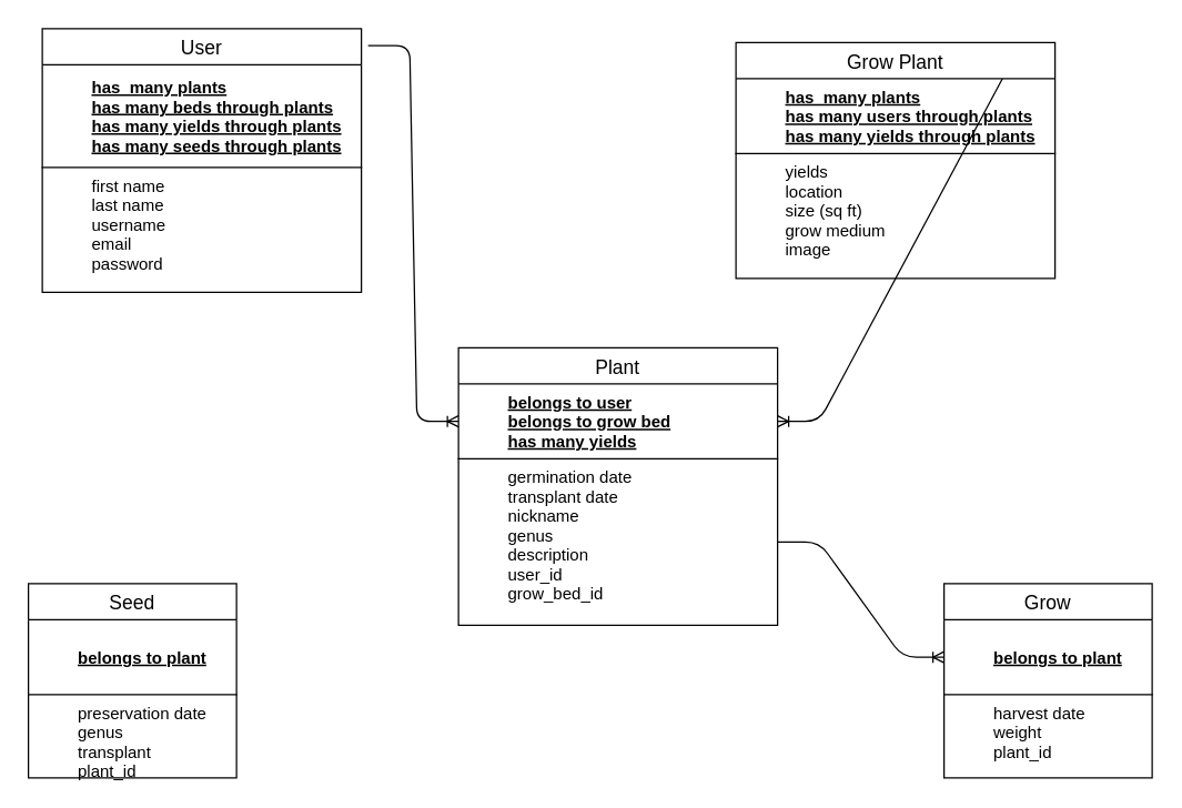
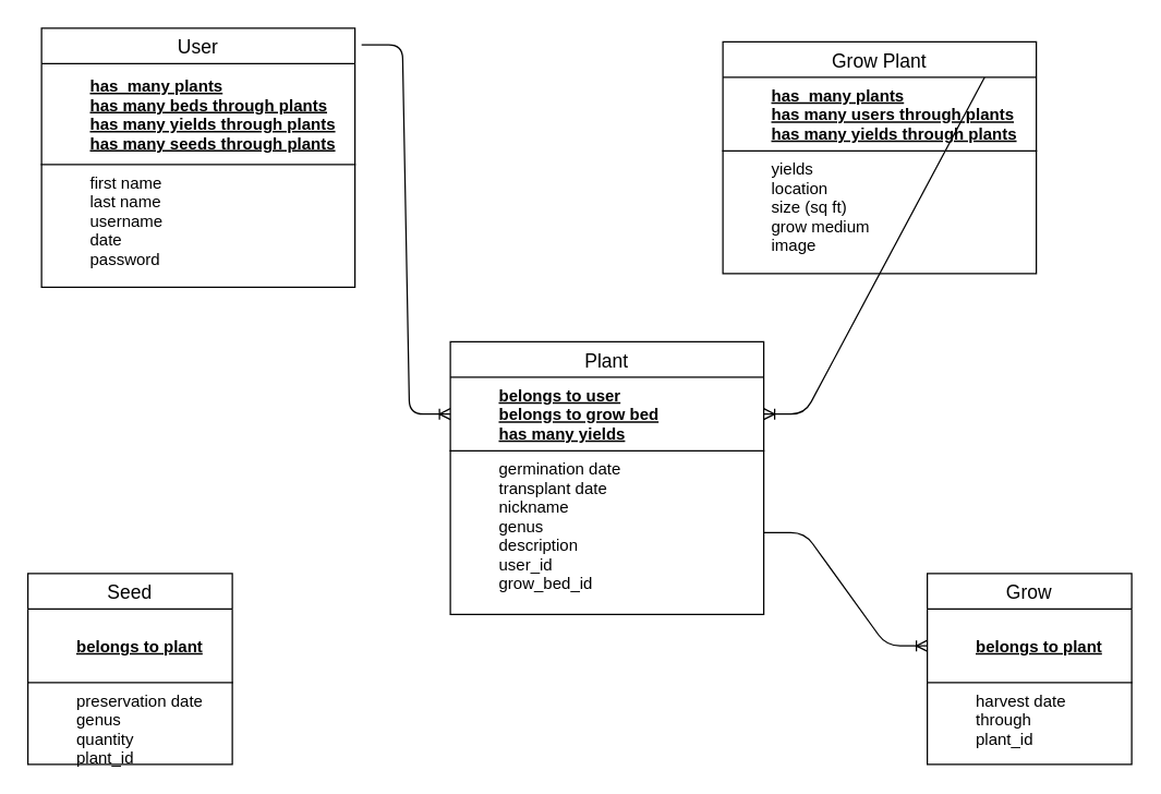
  <mxCell id="0" />
  <mxCell id="1" parent="0" />
  <mxCell id="2" value="User" style="swimlane;fontStyle=0;childLayout=stackLayout;horizontal=1;startSize=26;horizontalStack=0;resizeParent=1;resizeParentMax=0;resizeLast=0;collapsible=1;marginBottom=0;align=center;fontSize=14;" vertex="1" parent="1"><mxGeometry width="230" height="190" as="geometry" x="30" y="20" /></mxCell>
  <mxCell id="3" value="has_many plants&#10;has many beds through plants&#10;has many yields through plants&#10;has many seeds through plants" style="shape=partialRectangle;top=0;left=0;right=0;bottom=1;align=left;verticalAlign=middle;fillColor=none;spacingLeft=34;spacingRight=4;overflow=hidden;rotatable=0;points=[[0,0.5],[1,0.5]];portConstraint=eastwest;dropTarget=0;fontStyle=5;fontSize=12;" vertex="1" parent="2"><mxGeometry y="26" width="230" height="74" as="geometry" /></mxCell>
- <mxCell id="4" value="first name&#10;last name&#10;username&#10;email&#10;password" style="shape=partialRectangle;top=0;left=0;right=0;bottom=0;align=left;verticalAlign=top;fillColor=none;spacingLeft=34;spacingRight=4;overflow=hidden;rotatable=0;points=[[0,0.5],[1,0.5]];portConstraint=eastwest;dropTarget=0;fontSize=12;" vertex="1" parent="2"><mxGeometry y="100" width="230" height="90" as="geometry" /></mxCell>
+ <mxCell id="4" value="first name&#10;last name&#10;username&#10;date&#10;password" style="shape=partialRectangle;top=0;left=0;right=0;bottom=0;align=left;verticalAlign=top;fillColor=none;spacingLeft=34;spacingRight=4;overflow=hidden;rotatable=0;points=[[0,0.5],[1,0.5]];portConstraint=eastwest;dropTarget=0;fontSize=12;" vertex="1" parent="2"><mxGeometry y="100" width="230" height="90" as="geometry" /></mxCell>
  <mxCell id="5" value="" style="edgeStyle=entityRelationEdgeStyle;fontSize=12;html=1;endArrow=ERoneToMany;exitX=1.021;exitY=0.064;exitDx=0;exitDy=0;exitPerimeter=0;entryX=0;entryY=0.5;entryDx=0;entryDy=0;" edge="1" parent="1" source="2" target="18"><mxGeometry width="100" height="100" relative="1" as="geometry"><mxPoint x="150" y="350" as="sourcePoint" /><mxPoint x="250" y="250" as="targetPoint" /></mxGeometry></mxCell>
  <mxCell id="6" value="" style="edgeStyle=entityRelationEdgeStyle;fontSize=12;html=1;endArrow=ERoneToMany;exitX=0.996;exitY=0.076;exitDx=0;exitDy=0;exitPerimeter=0;" edge="1" parent="1" source="14" target="18"><mxGeometry width="100" height="100" relative="1" as="geometry"><mxPoint x="400" y="100" as="sourcePoint" /><mxPoint x="460" y="190" as="targetPoint" /></mxGeometry></mxCell>
  <mxCell id="7" value="" style="edgeStyle=entityRelationEdgeStyle;fontSize=12;html=1;endArrow=ERoneToMany;exitX=1;exitY=0.5;exitDx=0;exitDy=0;" edge="1" parent="1" source="19" target="12"><mxGeometry width="100" height="100" relative="1" as="geometry"><mxPoint x="470" y="520" as="sourcePoint" /><mxPoint x="570" y="420" as="targetPoint" /></mxGeometry></mxCell>
  <mxCell id="8" value="Seed" style="swimlane;fontStyle=0;childLayout=stackLayout;horizontal=1;startSize=26;horizontalStack=0;resizeParent=1;resizeParentMax=0;resizeLast=0;collapsible=1;marginBottom=0;align=center;fontSize=14;" vertex="1" parent="1"><mxGeometry x="20" y="420" width="150" height="140" as="geometry" /></mxCell>
  <mxCell id="9" value="belongs to plant" style="shape=partialRectangle;top=0;left=0;right=0;bottom=1;align=left;verticalAlign=middle;fillColor=none;spacingLeft=34;spacingRight=4;overflow=hidden;rotatable=0;points=[[0,0.5],[1,0.5]];portConstraint=eastwest;dropTarget=0;fontStyle=5;fontSize=12;" vertex="1" parent="8"><mxGeometry y="26" width="150" height="54" as="geometry" /></mxCell>
- <mxCell id="10" value="preservation date&#10;genus&#10;transplant&#10;plant_id" style="shape=partialRectangle;top=0;left=0;right=0;bottom=0;align=left;verticalAlign=top;fillColor=none;spacingLeft=34;spacingRight=4;overflow=hidden;rotatable=0;points=[[0,0.5],[1,0.5]];portConstraint=eastwest;dropTarget=0;fontSize=12;" vertex="1" parent="8"><mxGeometry y="80" width="150" height="60" as="geometry" /></mxCell>
+ <mxCell id="10" value="preservation date&#10;genus&#10;quantity&#10;plant_id" style="shape=partialRectangle;top=0;left=0;right=0;bottom=0;align=left;verticalAlign=top;fillColor=none;spacingLeft=34;spacingRight=4;overflow=hidden;rotatable=0;points=[[0,0.5],[1,0.5]];portConstraint=eastwest;dropTarget=0;fontSize=12;" vertex="1" parent="8"><mxGeometry y="80" width="150" height="60" as="geometry" /></mxCell>
  <mxCell id="11" value="Grow" style="swimlane;fontStyle=0;childLayout=stackLayout;horizontal=1;startSize=26;horizontalStack=0;resizeParent=1;resizeParentMax=0;resizeLast=0;collapsible=1;marginBottom=0;align=center;fontSize=14;" vertex="1" parent="1"><mxGeometry x="680" y="420" width="150" height="140" as="geometry" /></mxCell>
  <mxCell id="12" value="belongs to plant" style="shape=partialRectangle;top=0;left=0;right=0;bottom=1;align=left;verticalAlign=middle;fillColor=none;spacingLeft=34;spacingRight=4;overflow=hidden;rotatable=0;points=[[0,0.5],[1,0.5]];portConstraint=eastwest;dropTarget=0;fontStyle=5;fontSize=12;" vertex="1" parent="11"><mxGeometry y="26" width="150" height="54" as="geometry" /></mxCell>
- <mxCell id="13" value="harvest date&#10;weight&#10;plant_id" style="shape=partialRectangle;top=0;left=0;right=0;bottom=0;align=left;verticalAlign=top;fillColor=none;spacingLeft=34;spacingRight=4;overflow=hidden;rotatable=0;points=[[0,0.5],[1,0.5]];portConstraint=eastwest;dropTarget=0;fontSize=12;" vertex="1" parent="11"><mxGeometry y="80" width="150" height="60" as="geometry" /></mxCell>
+ <mxCell id="13" value="harvest date&#10;through&#10;plant_id" style="shape=partialRectangle;top=0;left=0;right=0;bottom=0;align=left;verticalAlign=top;fillColor=none;spacingLeft=34;spacingRight=4;overflow=hidden;rotatable=0;points=[[0,0.5],[1,0.5]];portConstraint=eastwest;dropTarget=0;fontSize=12;" vertex="1" parent="11"><mxGeometry y="80" width="150" height="60" as="geometry" /></mxCell>
  <mxCell id="14" value="Grow Plant" style="swimlane;fontStyle=0;childLayout=stackLayout;horizontal=1;startSize=26;horizontalStack=0;resizeParent=1;resizeParentMax=0;resizeLast=0;collapsible=1;marginBottom=0;align=center;fontSize=14;" vertex="1" parent="1"><mxGeometry x="530" y="30" width="230" height="170" as="geometry" /></mxCell>
  <mxCell id="15" value="has_many plants&#10;has many users through plants&#10;has many yields through plants" style="shape=partialRectangle;top=0;left=0;right=0;bottom=1;align=left;verticalAlign=middle;fillColor=none;spacingLeft=34;spacingRight=4;overflow=hidden;rotatable=0;points=[[0,0.5],[1,0.5]];portConstraint=eastwest;dropTarget=0;fontStyle=5;fontSize=12;" vertex="1" parent="14"><mxGeometry y="26" width="230" height="54" as="geometry" /></mxCell>
  <mxCell id="16" value="yields&#10;location&#10;size (sq ft)&#10;grow medium&#10;image" style="shape=partialRectangle;top=0;left=0;right=0;bottom=0;align=left;verticalAlign=top;fillColor=none;spacingLeft=34;spacingRight=4;overflow=hidden;rotatable=0;points=[[0,0.5],[1,0.5]];portConstraint=eastwest;dropTarget=0;fontSize=12;" vertex="1" parent="14"><mxGeometry y="80" width="230" height="90" as="geometry" /></mxCell>
  <mxCell id="17" value="Plant" style="swimlane;fontStyle=0;childLayout=stackLayout;horizontal=1;startSize=26;horizontalStack=0;resizeParent=1;resizeParentMax=0;resizeLast=0;collapsible=1;marginBottom=0;align=center;fontSize=14;" vertex="1" parent="1"><mxGeometry x="330" y="250" width="230" height="200" as="geometry" /></mxCell>
  <mxCell id="18" value="belongs to user&#10;belongs to grow bed&#10;has many yields" style="shape=partialRectangle;top=0;left=0;right=0;bottom=1;align=left;verticalAlign=middle;fillColor=none;spacingLeft=34;spacingRight=4;overflow=hidden;rotatable=0;points=[[0,0.5],[1,0.5]];portConstraint=eastwest;dropTarget=0;fontStyle=5;fontSize=12;" vertex="1" parent="17"><mxGeometry y="26" width="230" height="54" as="geometry" /></mxCell>
  <mxCell id="19" value="germination date&#10;transplant date&#10;nickname&#10;genus&#10;description&#10;user_id&#10;grow_bed_id" style="shape=partialRectangle;top=0;left=0;right=0;bottom=0;align=left;verticalAlign=top;fillColor=none;spacingLeft=34;spacingRight=4;overflow=hidden;rotatable=0;points=[[0,0.5],[1,0.5]];portConstraint=eastwest;dropTarget=0;fontSize=12;" vertex="1" parent="17"><mxGeometry y="80" width="230" height="120" as="geometry" /></mxCell>
